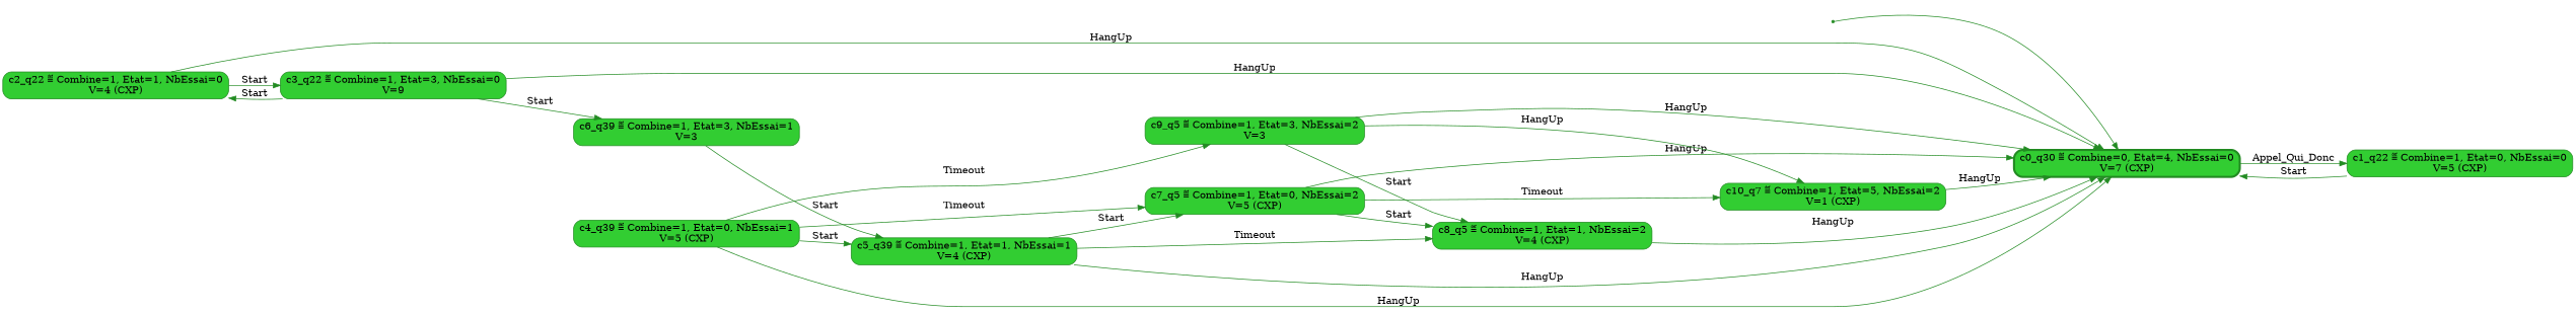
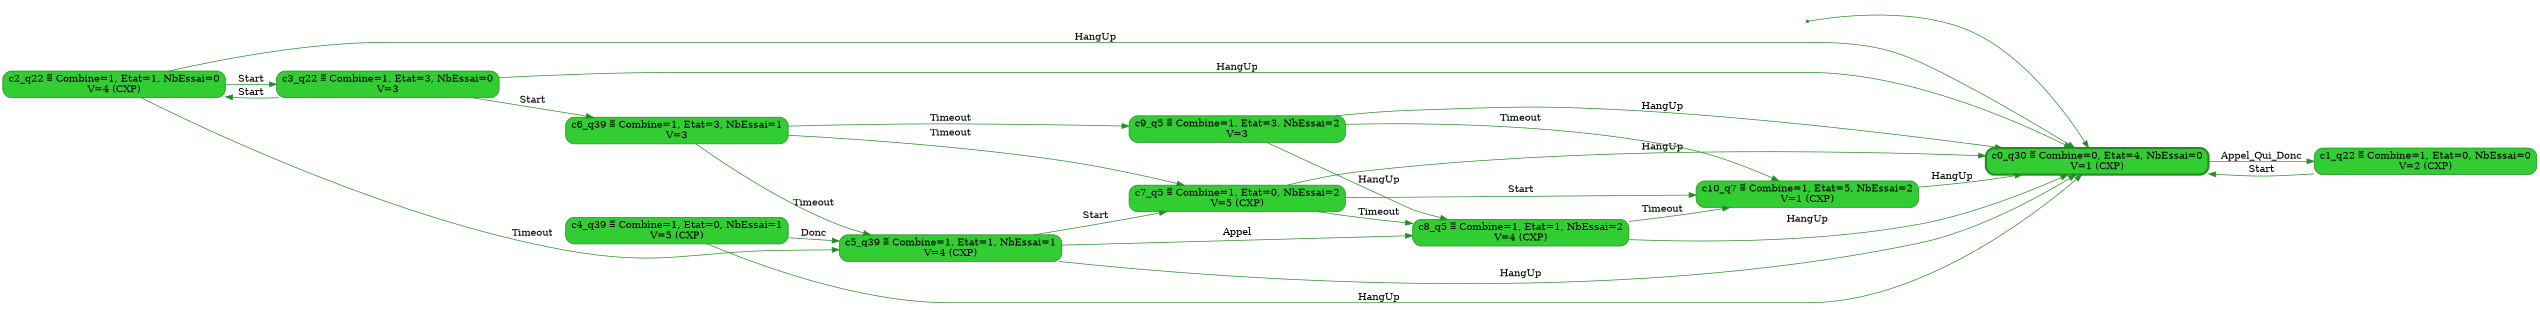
  digraph {
    rankdir=LR
    node [color=forestgreen shape=box fillcolor=limegreen style="rounded, filled"]
    edge [color=forestgreen]
    __invisible__ [shape=point fillcolor="" style=""]
-   n2 [label="c0_q30 ≝ Combine=0, Etat=4, NbEssai=0\nV=7 (CXP)" penwidth=3]
-   n3 [label="c1_q22 ≝ Combine=1, Etat=0, NbEssai=0\nV=5 (CXP)"]
+   n2 [label="c0_q30 ≝ Combine=0, Etat=4, NbEssai=0\nV=1 (CXP)" penwidth=3]
+   n3 [label="c1_q22 ≝ Combine=1, Etat=0, NbEssai=0\nV=2 (CXP)"]
    n4 [label="c2_q22 ≝ Combine=1, Etat=1, NbEssai=0\nV=4 (CXP)"]
-   n5 [label="c3_q22 ≝ Combine=1, Etat=3, NbEssai=0\nV=9"]
+   n5 [label="c3_q22 ≝ Combine=1, Etat=3, NbEssai=0\nV=3"]
    n6 [label="c5_q39 ≝ Combine=1, Etat=1, NbEssai=1\nV=4 (CXP)"]
    n7 [label="c4_q39 ≝ Combine=1, Etat=0, NbEssai=1\nV=5 (CXP)"]
    n8 [label="c7_q5 ≝ Combine=1, Etat=0, NbEssai=2\nV=5 (CXP)"]
    n9 [label="c6_q39 ≝ Combine=1, Etat=3, NbEssai=1\nV=3"]
    n10 [label="c8_q5 ≝ Combine=1, Etat=1, NbEssai=2\nV=4 (CXP)"]
    n11 [label="c9_q5 ≝ Combine=1, Etat=3, NbEssai=2\nV=3"]
    n12 [label="c10_q7 ≝ Combine=1, Etat=5, NbEssai=2\nV=1 (CXP)"]
    __invisible__ -> n2
    n2 -> n3 [label=Appel_Qui_Donc]
    n3 -> n2 [label=Start]
    n4 -> n2 [label=HangUp]
    n4 -> n5 [label=Start]
+   n4 -> n6 [label=Timeout]
    n5 -> n2 [label=HangUp]
    n5 -> n4 [label=Start]
    n5 -> n9 [label=Start]
    n6 -> n2 [label=HangUp]
    n6 -> n8 [label=Start]
-   n6 -> n10 [label=Timeout]
+   n6 -> n10 [label=Appel]
    n7 -> n2 [label=HangUp]
-   n7 -> n6 [label=Start]
-   n7 -> n8 [label=Timeout]
+   n7 -> n6 [label=Donc]
+   n9 -> n8 [label=Timeout]
    n8 -> n2 [label=HangUp]
-   n8 -> n10 [label=Start]
-   n8 -> n12 [label=Timeout]
-   n9 -> n6 [label=Start]
-   n7 -> n11 [label=Timeout]
+   n8 -> n10 [label=Timeout]
+   n8 -> n12 [label=Start]
+   n9 -> n6 [label=Timeout]
+   n9 -> n11 [label=Timeout]
    n10 -> n2 [label=HangUp]
+   n10 -> n12 [label=Timeout]
    n11 -> n2 [label=HangUp]
-   n11 -> n10 [label=Start]
-   n11 -> n12 [label=HangUp]
+   n11 -> n10 [label=HangUp]
+   n11 -> n12 [label=Timeout]
    n12 -> n2 [label=HangUp]
  }
